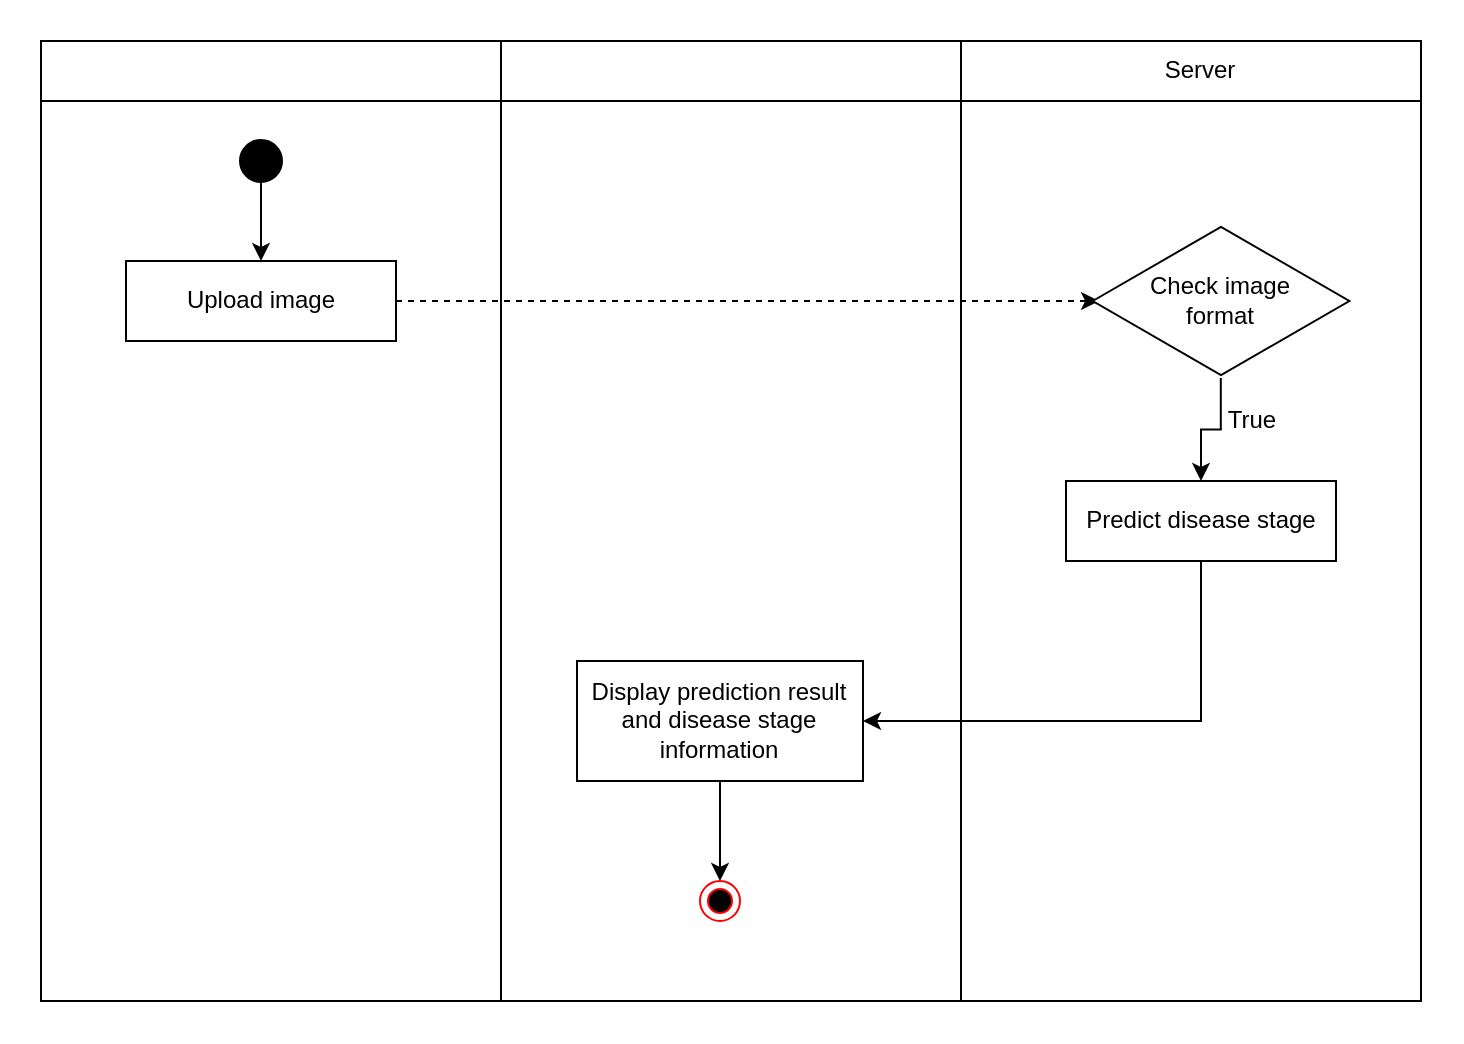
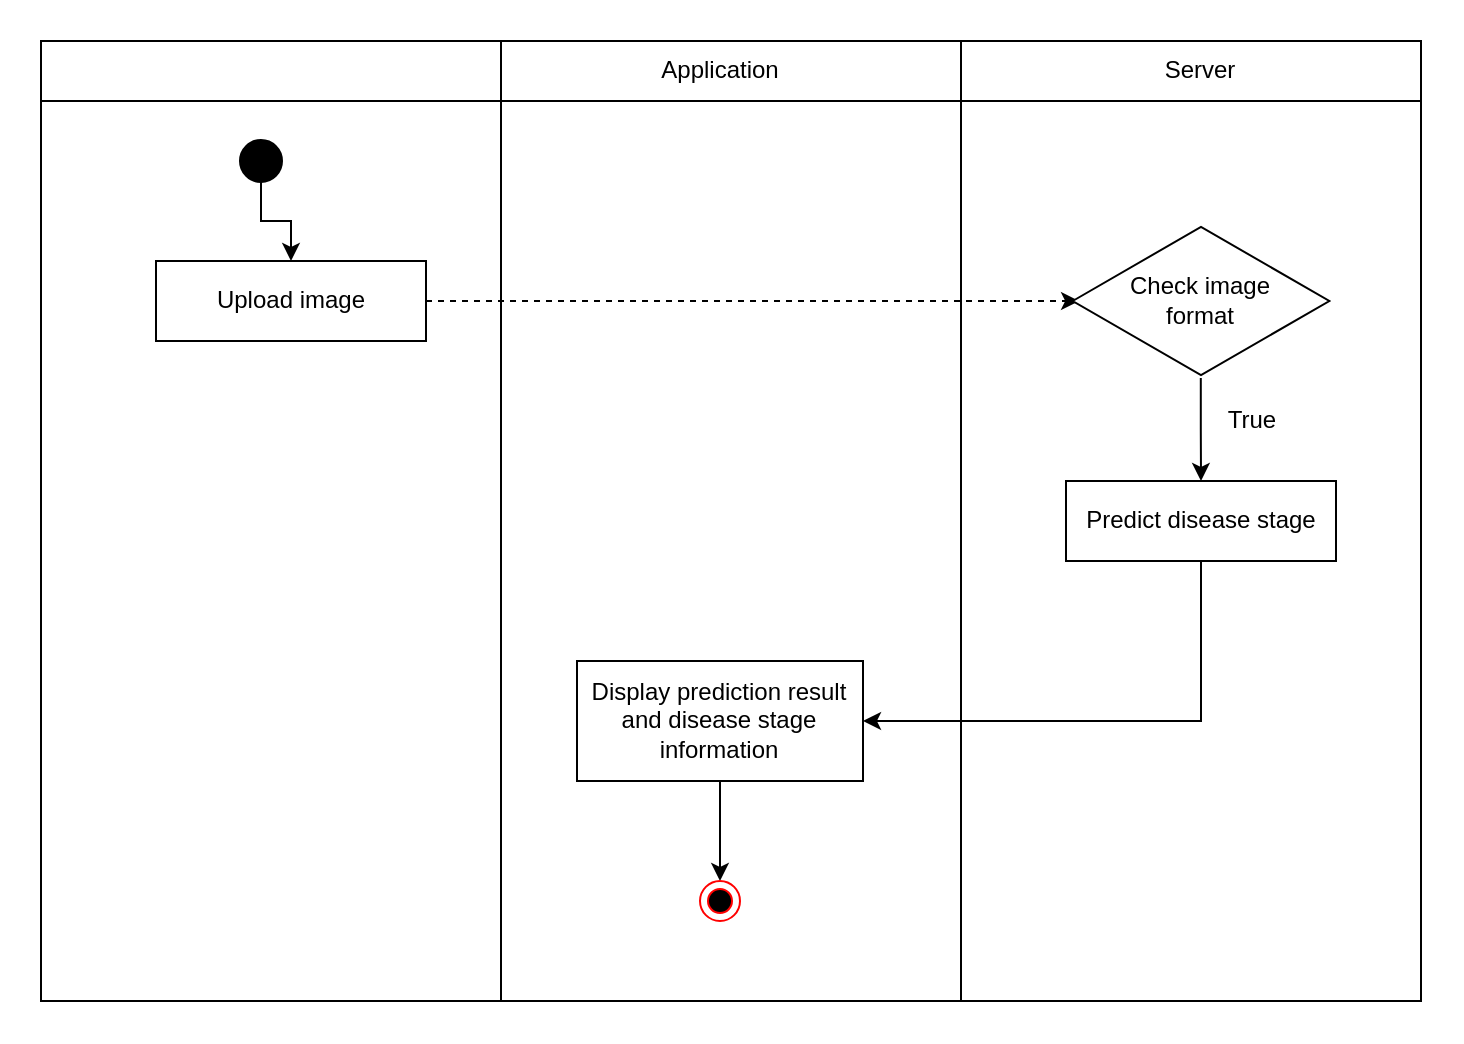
  <mxCell id="0" />
  <mxCell id="1" parent="0" />
  <mxCell id="2" value="" style="rounded=0;whiteSpace=wrap;html=1;" vertex="1" parent="1"><mxGeometry x="20" y="20" width="230" height="480" as="geometry" /></mxCell>
  <mxCell id="3" value="" style="rounded=0;whiteSpace=wrap;html=1;" vertex="1" parent="1"><mxGeometry x="250" y="20" width="230" height="480" as="geometry" /></mxCell>
  <mxCell id="4" value="" style="rounded=0;whiteSpace=wrap;html=1;" vertex="1" parent="1"><mxGeometry x="480" y="20" width="230" height="480" as="geometry" /></mxCell>
  <mxCell id="5" value="" style="rounded=0;whiteSpace=wrap;html=1;" vertex="1" parent="1"><mxGeometry x="20" y="20" width="230" height="30" as="geometry" /></mxCell>
  <mxCell id="6" value="" style="rounded=0;whiteSpace=wrap;html=1;" vertex="1" parent="1"><mxGeometry x="250" y="20" width="230" height="30" as="geometry" /></mxCell>
  <mxCell id="7" value="" style="rounded=0;whiteSpace=wrap;html=1;" vertex="1" parent="1"><mxGeometry x="480" y="20" width="230" height="30" as="geometry" /></mxCell>
+ <mxCell id="8" value="Application" style="text;html=1;strokeColor=none;fillColor=none;align=center;verticalAlign=middle;whiteSpace=wrap;rounded=0;" vertex="1" parent="1"><mxGeometry x="320" y="25" width="80" height="20" as="geometry" /></mxCell>
  <mxCell id="9" value="Server" style="text;html=1;strokeColor=none;fillColor=none;align=center;verticalAlign=middle;whiteSpace=wrap;rounded=0;" vertex="1" parent="1"><mxGeometry x="560" y="25" width="80" height="20" as="geometry" /></mxCell>
  <mxCell id="10" style="edgeStyle=orthogonalEdgeStyle;rounded=0;orthogonalLoop=1;jettySize=auto;html=1;entryX=0.5;entryY=0;entryDx=0;entryDy=0;" edge="1" parent="1" source="11" target="13"><mxGeometry relative="1" as="geometry" /></mxCell>
  <mxCell id="11" value="" style="shape=ellipse;html=1;fillColor=#000000;strokeWidth=2;verticalLabelPosition=bottom;verticalAlignment=top;perimeter=ellipsePerimeter;" vertex="1" parent="1"><mxGeometry x="120" y="70" width="20" height="20" as="geometry" /></mxCell>
  <mxCell id="12" style="edgeStyle=orthogonalEdgeStyle;rounded=0;orthogonalLoop=1;jettySize=auto;html=1;entryX=0.025;entryY=0.5;entryDx=0;entryDy=0;entryPerimeter=0;dashed=1;" edge="1" parent="1" source="13" target="15"><mxGeometry relative="1" as="geometry" /></mxCell>
- <mxCell id="13" value="Upload image" style="rounded=0;whiteSpace=wrap;html=1;" vertex="1" parent="1"><mxGeometry x="62.5" y="130" width="135" height="40" as="geometry" /></mxCell>
+ <mxCell id="13" value="Upload image" style="rounded=0;whiteSpace=wrap;html=1;" vertex="1" parent="1"><mxGeometry x="77.5" y="130" width="135" height="40" as="geometry" /></mxCell>
  <mxCell id="14" style="edgeStyle=orthogonalEdgeStyle;rounded=0;orthogonalLoop=1;jettySize=auto;html=1;entryX=0.5;entryY=0;entryDx=0;entryDy=0;" edge="1" parent="1" source="15" target="17"><mxGeometry relative="1" as="geometry" /></mxCell>
- <mxCell id="15" value="Check image &lt;br&gt;format" style="html=1;whiteSpace=wrap;aspect=fixed;shape=isoRectangle;" vertex="1" parent="1"><mxGeometry x="545.84" y="111.5" width="128.33" height="77" as="geometry" /></mxCell>
+ <mxCell id="15" value="Check image &lt;br&gt;format" style="html=1;whiteSpace=wrap;aspect=fixed;shape=isoRectangle;" vertex="1" parent="1"><mxGeometry x="535.84" y="111.5" width="128.33" height="77" as="geometry" /></mxCell>
  <mxCell id="16" style="edgeStyle=orthogonalEdgeStyle;rounded=0;orthogonalLoop=1;jettySize=auto;html=1;entryX=1;entryY=0.5;entryDx=0;entryDy=0;" edge="1" parent="1" source="17" target="19"><mxGeometry relative="1" as="geometry"><Array as="points"><mxPoint x="600" y="360" /></Array></mxGeometry></mxCell>
  <mxCell id="17" value="Predict disease stage" style="rounded=0;whiteSpace=wrap;html=1;" vertex="1" parent="1"><mxGeometry x="532.5" y="240" width="135" height="40" as="geometry" /></mxCell>
  <mxCell id="18" style="edgeStyle=orthogonalEdgeStyle;rounded=0;orthogonalLoop=1;jettySize=auto;html=1;entryX=0.5;entryY=0;entryDx=0;entryDy=0;" edge="1" parent="1" source="19" target="20"><mxGeometry relative="1" as="geometry" /></mxCell>
  <mxCell id="19" value="Display prediction result&lt;br&gt;and disease stage information" style="rounded=0;whiteSpace=wrap;html=1;" vertex="1" parent="1"><mxGeometry x="288" y="330" width="143" height="60" as="geometry" /></mxCell>
  <mxCell id="20" value="" style="ellipse;html=1;shape=endState;fillColor=#000000;strokeColor=#ff0000;" vertex="1" parent="1"><mxGeometry x="349.5" y="440" width="20" height="20" as="geometry" /></mxCell>
  <mxCell id="21" value="True&lt;br&gt;" style="text;html=1;strokeColor=none;fillColor=none;align=center;verticalAlign=middle;whiteSpace=wrap;rounded=0;" vertex="1" parent="1"><mxGeometry x="606" y="200" width="40" height="20" as="geometry" /></mxCell>
